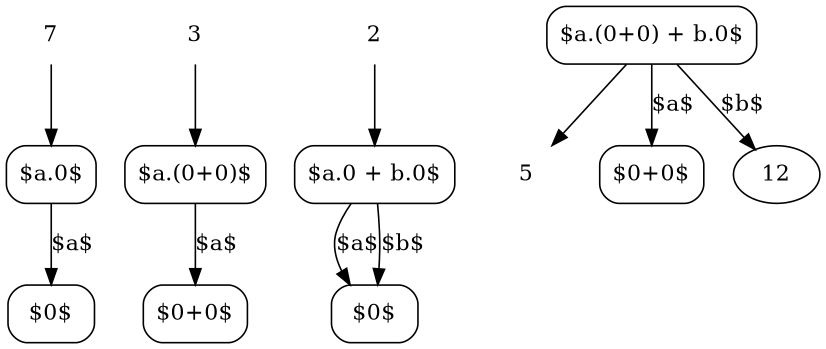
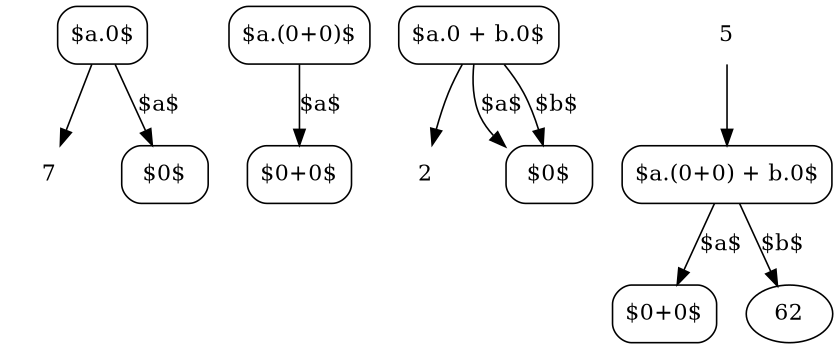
  digraph {
    node [shape=box style=rounded]
    n1 [label=7 shape=plaintext style=""]
    n2 [label="$a.0$"]
    n3 [label="$0$"]
-   3 [shape=plaintext style=""]
    n5 [label="$a.(0+0)$"]
    n6 [label="$0+0$"]
    n7 [label=2 shape=plaintext style=""]
    n8 [label="$a.0 + b.0$"]
    n9 [label="$0$"]
    n10 [label=5 shape=plaintext style=""]
    n11 [label="$a.(0+0) + b.0$"]
    n12 [label="$0+0$"]
-   12 [shape="" style=""]
-   n1 -> n2
+   12 [label=62 shape="" style=""]
+   n2 -> n1
    n2 -> n3 [label="$a$"]
-   3 -> n5
    n5 -> n6 [label="$a$"]
-   n7 -> n8
+   n8 -> n7
    n8 -> n9 [label="$a$"]
    n8 -> n9 [label="$b$"]
-   n11 -> n10
+   n10 -> n11
    n11 -> n12 [label="$a$"]
    n11 -> 12 [label="$b$"]
  }
